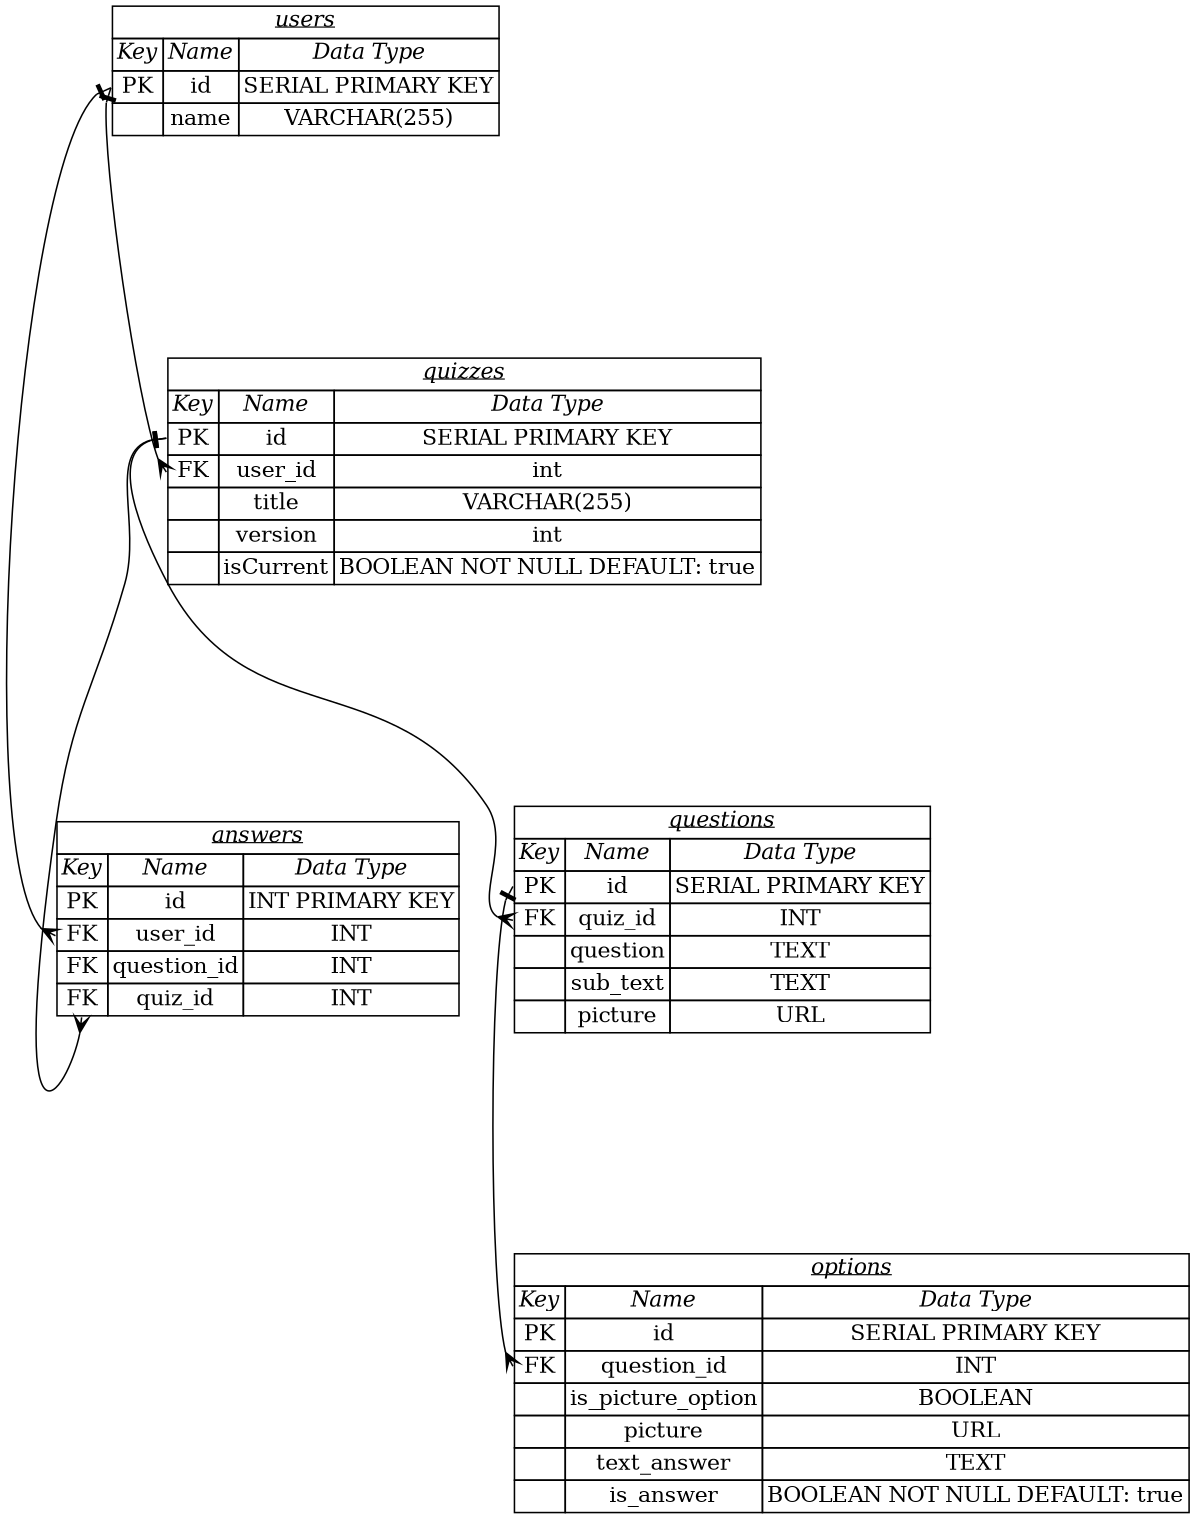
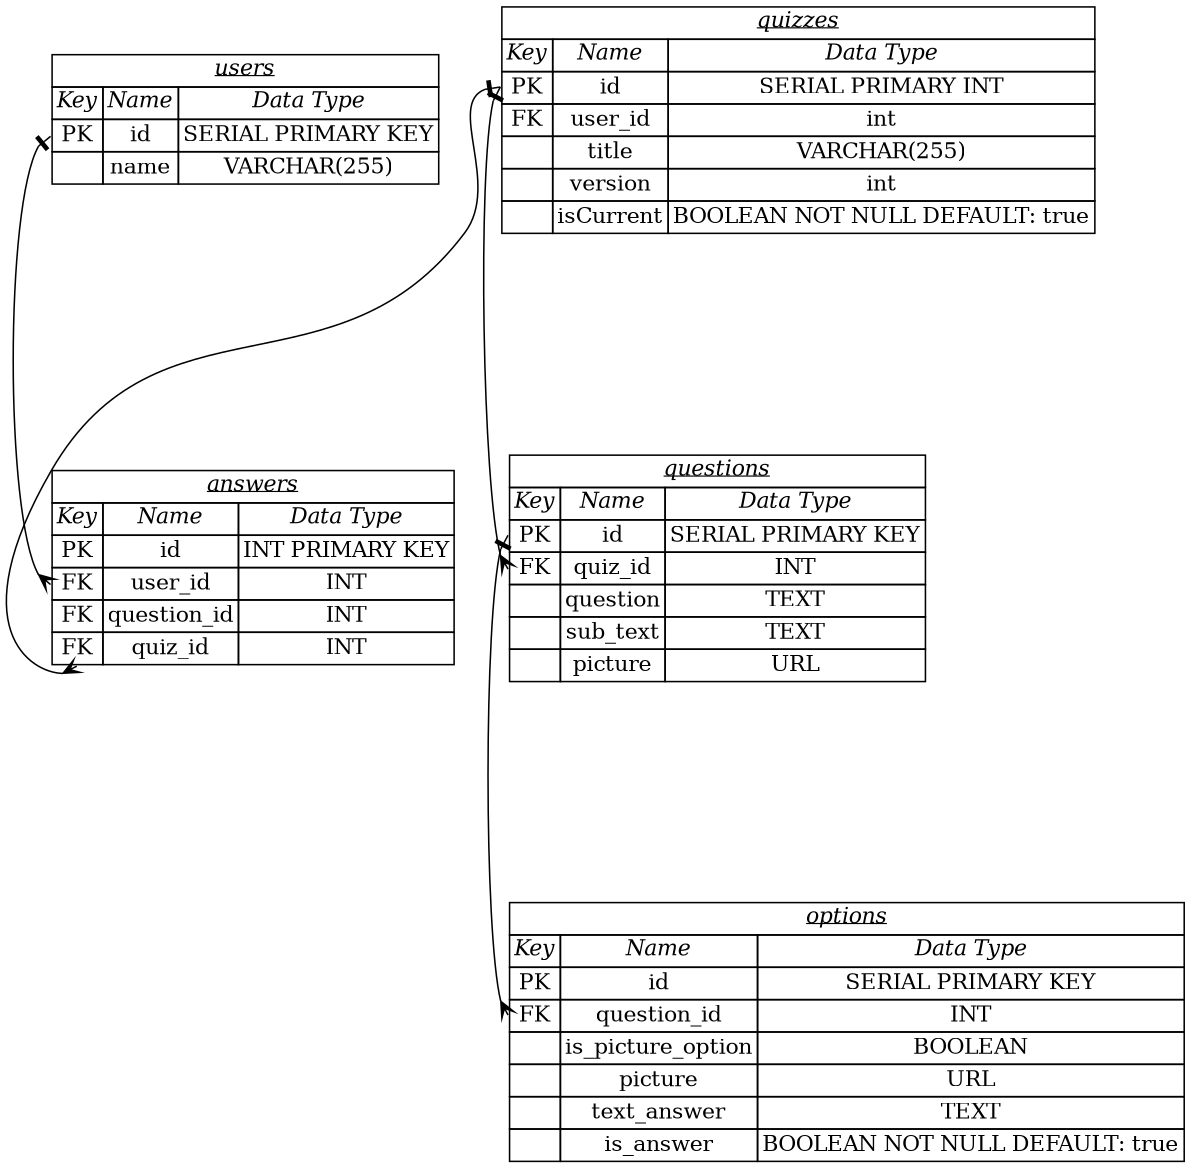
  digraph {
    nodesep=0.5
    ranksep=2
    node [shape=plain]
    edge [arrowhead=crow arrowtail=nonetee dir=both headport=user_id tailport=id]
    n1 [label=< <table border="0" cellborder="1" cellspacing="0">   <tr><td colspan="3"><u><i>users</i></u></td></tr>   <tr><td><i>Key</i></td><td><i>Name</i></td><td><i>Data Type</i></td></tr>   <tr><td port="id">PK</td><td port="id">id</td><td port="id">SERIAL PRIMARY KEY</td></tr>   <tr><td port="name"></td><td port="name">name</td><td port="name">VARCHAR(255)</td></tr> </table> >]
-   n2 [label=< <table border="0" cellborder="1" cellspacing="0">   <tr><td colspan="3"><u><i>quizzes</i></u></td></tr>   <tr><td><i>Key</i></td><td><i>Name</i></td><td><i>Data Type</i></td></tr>   <tr><td port="id">PK</td><td port="id">id</td><td port="id">SERIAL PRIMARY KEY</td></tr>   <tr><td port="user_id">FK</td><td port="user_id">user_id</td><td port="user_id">int</td></tr>   <tr><td port="title"></td><td port="title">title</td><td port="title">VARCHAR(255)</td></tr>   <tr><td port="version"></td><td port="version">version</td><td port="version">int</td></tr>   <tr><td port="isCurrent"></td><td port="isCurrent">isCurrent</td><td port="isCurrent">BOOLEAN NOT NULL DEFAULT: true</td></tr> </table> >]
+   n2 [label=< <table border="0" cellborder="1" cellspacing="0">   <tr><td colspan="3"><u><i>quizzes</i></u></td></tr>   <tr><td><i>Key</i></td><td><i>Name</i></td><td><i>Data Type</i></td></tr>   <tr><td port="id">PK</td><td port="id">id</td><td port="id">SERIAL PRIMARY INT</td></tr>   <tr><td port="user_id">FK</td><td port="user_id">user_id</td><td port="user_id">int</td></tr>   <tr><td port="title"></td><td port="title">title</td><td port="title">VARCHAR(255)</td></tr>   <tr><td port="version"></td><td port="version">version</td><td port="version">int</td></tr>   <tr><td port="isCurrent"></td><td port="isCurrent">isCurrent</td><td port="isCurrent">BOOLEAN NOT NULL DEFAULT: true</td></tr> </table> >]
    n3 [label=< <table border="0" cellborder="1" cellspacing="0">   <tr><td colspan="3"><u><i>answers</i></u></td></tr>   <tr><td><i>Key</i></td><td><i>Name</i></td><td><i>Data Type</i></td></tr>   <tr><td port="id">PK</td><td port="id">id</td><td port="id">INT PRIMARY KEY</td></tr>   <tr><td port="user_id">FK</td><td port="user_id">user_id</td><td port="user_id">INT</td></tr>   <tr><td port="question_id">FK</td><td port="question_id">question_id</td><td port="question_id">INT</td></tr>   <tr><td port="quiz_id">FK</td><td port="quiz_id">quiz_id</td><td port="quiz_id">INT</td></tr> </table> >]
    n4 [label=< <table border="0" cellborder="1" cellspacing="0">   <tr><td colspan="3"><u><i>questions</i></u></td></tr>   <tr><td><i>Key</i></td><td><i>Name</i></td><td><i>Data Type</i></td></tr>   <tr><td port="id">PK</td><td port="id">id</td><td port="id">SERIAL PRIMARY KEY</td></tr>   <tr><td port="quiz_id">FK</td><td port="quiz_id">quiz_id</td><td port="quiz_id">INT</td></tr>   <tr><td port="question"></td><td port="question">question</td><td port="question">TEXT</td></tr>   //optional sub text ex. please select all answer that fit best, likely small type html   <tr><td port="sub_text"></td><td port="sub_text">sub_text</td><td port="sub_text">TEXT</td></tr>   //optional picture that goes with question   <tr><td port="picture"></td><td port="picture">picture</td><td port="picture">URL</td></tr> </table> >]
    n5 [label=< <table border="0" cellborder="1" cellspacing="0">   <tr><td colspan="3"><u><i>options</i></u></td></tr>   <tr><td><i>Key</i></td><td><i>Name</i></td><td><i>Data Type</i></td></tr>   <tr><td port="id">PK</td><td port="id">id</td><td port="id">SERIAL PRIMARY KEY</td></tr>   <tr><td port="question_id">FK</td><td port="question_id">question_id</td><td port="question_id">INT</td></tr>   <tr><td port="is_picture_option"></td><td port="is_picture_option">is_picture_option</td><td port="is_picture_option">BOOLEAN</td></tr>   //picture/text that pairs with specific option   //if is_picture_option ? picture can't be null : text can't be null...   <tr><td port="picture_answer"></td><td port="picture_answer">picture</td><td port="picture_answer">URL</td></tr>   <tr><td port="text_answer"></td><td port="text_answer">text_answer</td><td port="text_answer">TEXT</td></tr>   //sets option as the right answer   <tr><td port="is_answer"></td><td port="is_answer">is_answer</td><td port="is_answer">BOOLEAN NOT NULL DEFAULT: true</td></tr> </table> >]
-   n1 -> n2
    n1 -> n3
    n2 -> n3 [headport=quiz_id]
    n2 -> n4 [headport=quiz_id]
    n4 -> n5 [headport=question_id]
  }
